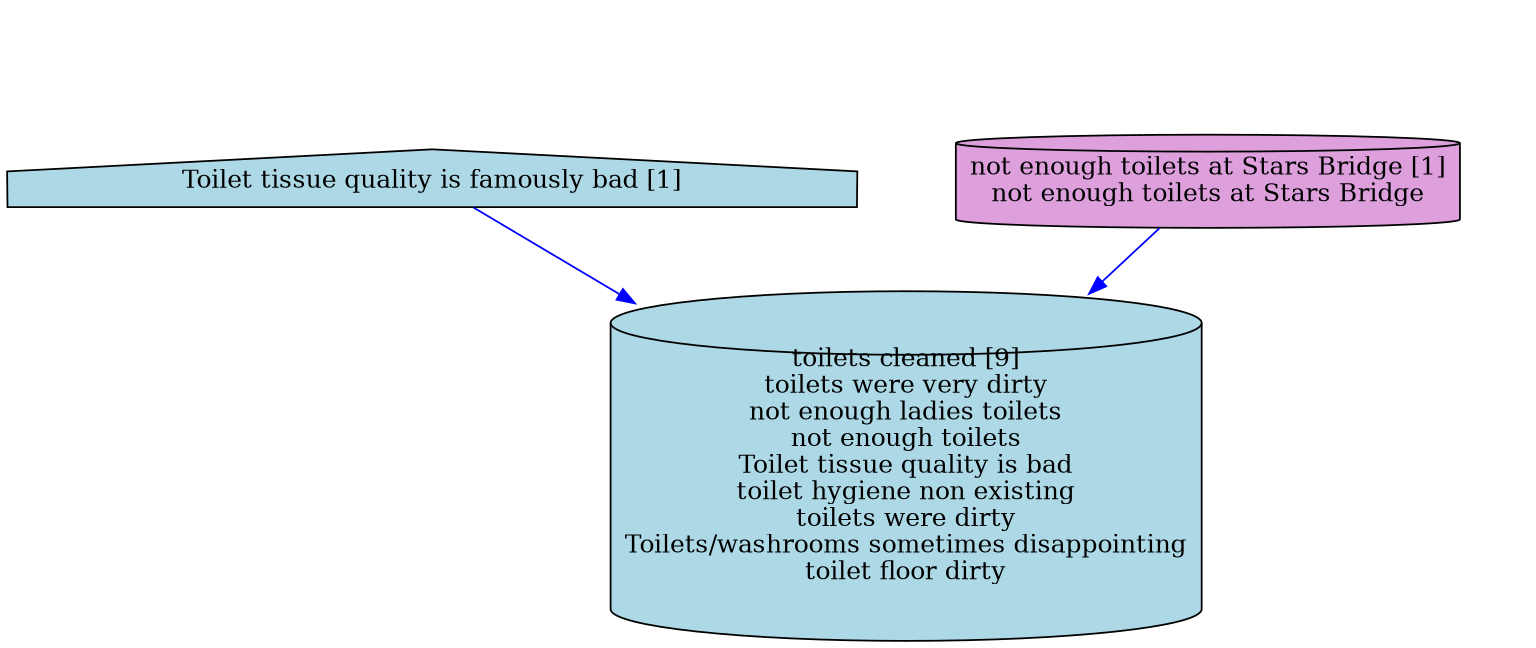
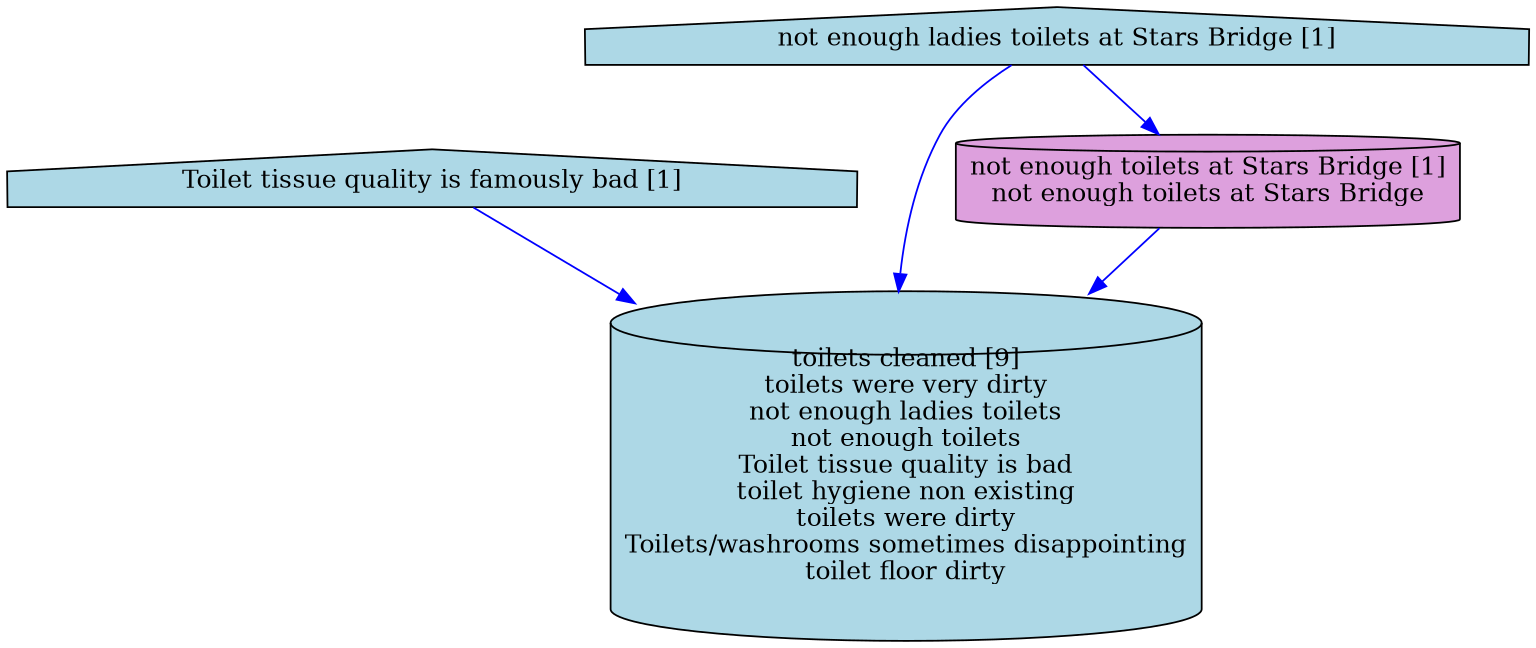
  digraph {
    node [style=filled fillcolor=lightblue shape=house]
    edge [color=blue]
    "Toilet tissue quality is famously bad [1]"
    "toilets cleaned [9]\ntoilets were very dirty\nnot enough ladies toilets\nnot enough toilets\nToilet tissue quality is bad\ntoilet hygiene non existing\ntoilets were dirty\nToilets/washrooms sometimes disappointing\ntoilet floor dirty" [shape=cylinder]
+   "not enough ladies toilets at Stars Bridge [1]"
    "not enough toilets at Stars Bridge [1]\nnot enough toilets at Stars Bridge" [fillcolor=plum shape=cylinder]
    "Toilet tissue quality is famously bad [1]" -> "toilets cleaned [9]\ntoilets were very dirty\nnot enough ladies toilets\nnot enough toilets\nToilet tissue quality is bad\ntoilet hygiene non existing\ntoilets were dirty\nToilets/washrooms sometimes disappointing\ntoilet floor dirty"
+   "not enough ladies toilets at Stars Bridge [1]" -> "toilets cleaned [9]\ntoilets were very dirty\nnot enough ladies toilets\nnot enough toilets\nToilet tissue quality is bad\ntoilet hygiene non existing\ntoilets were dirty\nToilets/washrooms sometimes disappointing\ntoilet floor dirty"
+   "not enough ladies toilets at Stars Bridge [1]" -> "not enough toilets at Stars Bridge [1]\nnot enough toilets at Stars Bridge"
    "not enough toilets at Stars Bridge [1]\nnot enough toilets at Stars Bridge" -> "toilets cleaned [9]\ntoilets were very dirty\nnot enough ladies toilets\nnot enough toilets\nToilet tissue quality is bad\ntoilet hygiene non existing\ntoilets were dirty\nToilets/washrooms sometimes disappointing\ntoilet floor dirty"
  }
